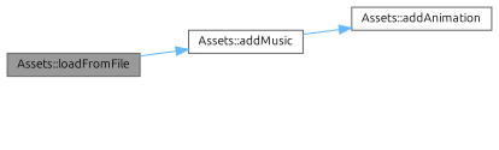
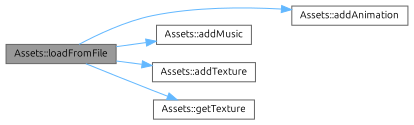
  digraph {
    fontname=Ubuntu
    rankdir=LR
    node [color=grey40 fillcolor=white fontname=Ubuntu fontsize=10 shape=box style=filled]
    edge [color=steelblue1 fontname=Ubuntu fontsize=10 labelfontname=Helvetica labelfontsize=10 style=solid]
    n1 [color=gray40 fillcolor=grey60 fontcolor=black height=0.2 label="Assets::loadFromFile" width=0.4]
    n2 [height=0.2 label="Assets::addAnimation" width=0.4]
    n3 [height=0.2 label="Assets::addMusic" width=0.4]
-   n3 -> n2
+   n4 [height=0.2 label="Assets::addTexture" width=0.4]
+   n5 [height=0.2 label="Assets::getTexture" width=0.4]
+   n1 -> n2
    n1 -> n3
+   n1 -> n4
+   n1 -> n5
  }
